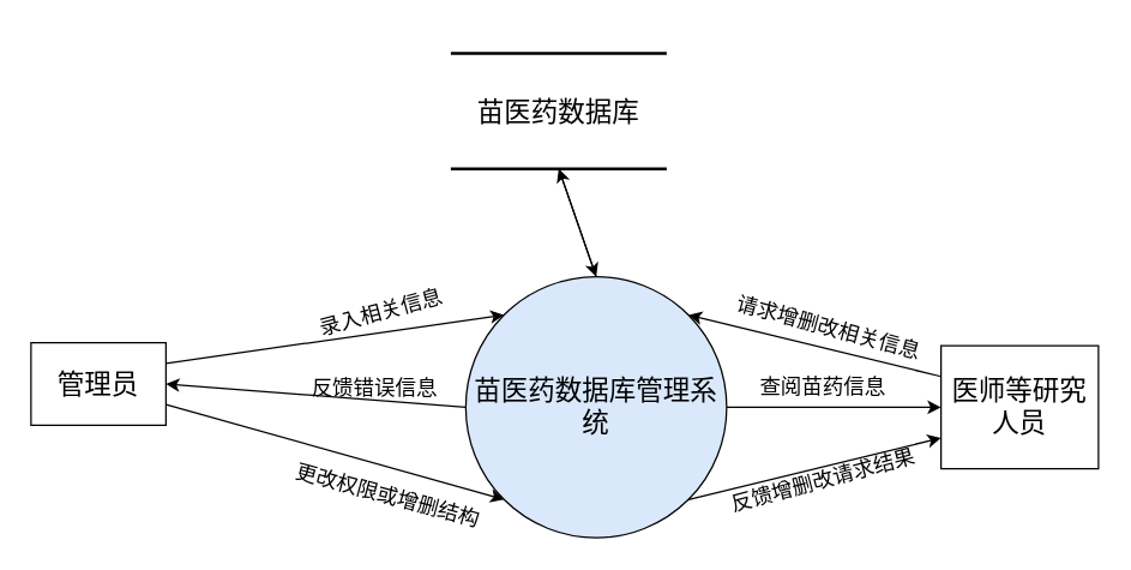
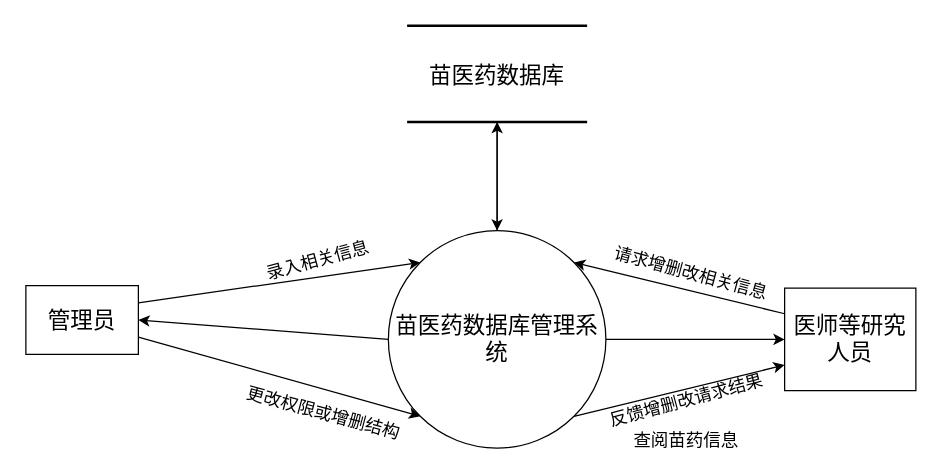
  <mxCell id="0" />
  <mxCell id="1" parent="0" />
  <mxCell id="2" style="edgeStyle=none;html=1;exitX=1;exitY=0.25;exitDx=0;exitDy=0;entryX=0;entryY=0;entryDx=0;entryDy=0;fontSize=18;" parent="1" source="4" target="9" edge="1"><mxGeometry relative="1" as="geometry" /></mxCell>
  <mxCell id="3" style="edgeStyle=none;html=1;exitX=1;exitY=0.75;exitDx=0;exitDy=0;entryX=0;entryY=1;entryDx=0;entryDy=0;fontSize=18;" parent="1" source="4" target="9" edge="1"><mxGeometry relative="1" as="geometry" /></mxCell>
  <mxCell id="4" value="&lt;font style=&quot;font-size: 18px&quot;&gt;管理员&lt;/font&gt;" style="rounded=0;whiteSpace=wrap;html=1;" parent="1" vertex="1"><mxGeometry x="20" y="228" width="90" height="55" as="geometry" /></mxCell>
  <mxCell id="5" style="edgeStyle=none;html=1;exitX=0;exitY=0.5;exitDx=0;exitDy=0;entryX=1;entryY=0.5;entryDx=0;entryDy=0;fontSize=18;" parent="1" source="9" target="4" edge="1"><mxGeometry relative="1" as="geometry" /></mxCell>
  <mxCell id="6" style="edgeStyle=none;html=1;exitX=0.5;exitY=0;exitDx=0;exitDy=0;entryX=0.5;entryY=1;entryDx=0;entryDy=0;fontSize=14;" parent="1" source="9" target="11" edge="1"><mxGeometry relative="1" as="geometry" /></mxCell>
  <mxCell id="7" style="edgeStyle=none;html=1;exitX=1;exitY=0.5;exitDx=0;exitDy=0;entryX=0;entryY=0.5;entryDx=0;entryDy=0;fontSize=14;" parent="1" source="9" target="13" edge="1"><mxGeometry relative="1" as="geometry" /></mxCell>
  <mxCell id="8" style="edgeStyle=none;html=1;exitX=1;exitY=1;exitDx=0;exitDy=0;entryX=0;entryY=0.75;entryDx=0;entryDy=0;fontSize=14;" parent="1" source="9" target="13" edge="1"><mxGeometry relative="1" as="geometry" /></mxCell>
- <mxCell id="9" value="&lt;font style=&quot;font-size: 18px&quot;&gt;苗医药数据库管理系统&lt;/font&gt;" style="ellipse;whiteSpace=wrap;html=1;aspect=fixed;fillColor=#dae8fc;" parent="1" vertex="1"><mxGeometry x="310" y="184" width="174" height="174" as="geometry" /></mxCell>
+ <mxCell id="9" value="&lt;font style=&quot;font-size: 18px&quot;&gt;苗医药数据库管理系统&lt;/font&gt;" style="ellipse;whiteSpace=wrap;html=1;aspect=fixed;" parent="1" vertex="1"><mxGeometry x="310" y="184" width="174" height="174" as="geometry" /></mxCell>
  <mxCell id="10" style="edgeStyle=none;html=1;exitX=0.5;exitY=1;exitDx=0;exitDy=0;entryX=0.5;entryY=0;entryDx=0;entryDy=0;fontSize=18;" parent="1" source="11" target="9" edge="1"><mxGeometry relative="1" as="geometry" /></mxCell>
- <mxCell id="11" value="&lt;font style=&quot;font-size: 18px&quot;&gt;苗医药数据库&lt;/font&gt;" style="shape=partialRectangle;whiteSpace=wrap;html=1;left=0;right=0;fillColor=none;fontSize=20;strokeWidth=2;" parent="1" vertex="1"><mxGeometry x="301" y="35" width="142" height="77" as="geometry" /></mxCell>
+ <mxCell id="11" value="&lt;font style=&quot;font-size: 18px&quot;&gt;苗医药数据库&lt;/font&gt;" style="shape=partialRectangle;whiteSpace=wrap;html=1;left=0;right=0;fillColor=none;fontSize=20;strokeWidth=2;" parent="1" vertex="1"><mxGeometry x="326" y="20" width="142" height="77" as="geometry" /></mxCell>
  <mxCell id="12" style="edgeStyle=none;html=1;exitX=0;exitY=0.25;exitDx=0;exitDy=0;entryX=1;entryY=0;entryDx=0;entryDy=0;fontSize=14;" parent="1" source="13" target="9" edge="1"><mxGeometry relative="1" as="geometry" /></mxCell>
  <mxCell id="13" value="&lt;span style=&quot;font-size: 18px&quot;&gt;医师等研究人员&lt;/span&gt;" style="rounded=0;whiteSpace=wrap;html=1;" parent="1" vertex="1"><mxGeometry x="627" y="230" width="105" height="82" as="geometry" /></mxCell>
  <mxCell id="14" value="&lt;font style=&quot;font-size: 14px&quot;&gt;录入相关信息&lt;/font&gt;" style="text;html=1;resizable=0;autosize=1;align=center;verticalAlign=middle;points=[];fillColor=none;strokeColor=none;rounded=0;fontSize=18;rotation=-15;" parent="1" vertex="1"><mxGeometry x="206" y="193" width="94" height="28" as="geometry" /></mxCell>
- <mxCell id="15" value="&lt;font style=&quot;font-size: 14px&quot;&gt;反馈错误信息&lt;/font&gt;" style="text;html=1;resizable=0;autosize=1;align=center;verticalAlign=middle;points=[];fillColor=none;strokeColor=none;rounded=0;fontSize=18;" parent="1" vertex="1"><mxGeometry x="202" y="243" width="94" height="28" as="geometry" /></mxCell>
  <mxCell id="16" value="更改权限或增删结构" style="text;html=1;resizable=0;autosize=1;align=center;verticalAlign=middle;points=[];fillColor=none;strokeColor=none;rounded=0;fontSize=14;rotation=15;" parent="1" vertex="1"><mxGeometry x="190" y="319" width="136" height="21" as="geometry" /></mxCell>
- <mxCell id="17" value="查阅苗药信息" style="text;html=1;resizable=0;autosize=1;align=center;verticalAlign=middle;points=[];fillColor=none;strokeColor=none;rounded=0;fontSize=14;" parent="1" vertex="1"><mxGeometry x="501" y="246.5" width="94" height="21" as="geometry" /></mxCell>
+ <mxCell id="17" value="查阅苗药信息" style="text;html=1;resizable=0;autosize=1;align=center;verticalAlign=middle;points=[];fillColor=none;strokeColor=none;rounded=0;fontSize=14;" parent="1" vertex="1"><mxGeometry x="501" y="341.5" width="94" height="21" as="geometry" /></mxCell>
  <mxCell id="18" value="请求增删改相关信息" style="text;html=1;resizable=0;autosize=1;align=center;verticalAlign=middle;points=[];fillColor=none;strokeColor=none;rounded=0;fontSize=14;rotation=15;" parent="1" vertex="1"><mxGeometry x="484" y="207" width="136" height="21" as="geometry" /></mxCell>
  <mxCell id="19" value="反馈增删改请求结果" style="text;html=1;resizable=0;autosize=1;align=center;verticalAlign=middle;points=[];fillColor=none;strokeColor=none;rounded=0;fontSize=14;rotation=-15;" parent="1" vertex="1"><mxGeometry x="480" y="309" width="136" height="21" as="geometry" /></mxCell>
